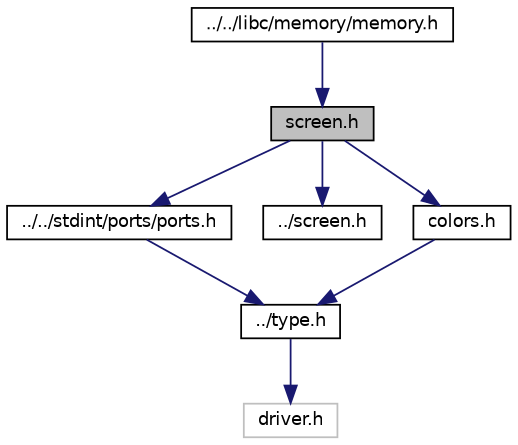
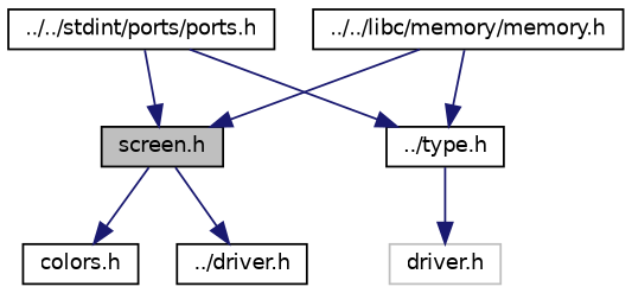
  digraph {
    node [color=black fillcolor=white fontname=Helvetica fontsize=10 shape=record style=filled]
    edge [color=midnightblue fontname=Helvetica fontsize=10 labelfontname=Helvetica labelfontsize=10 style=solid]
    n1 [fillcolor=grey75 fontcolor=black height=0.2 label="screen.h" width=0.4]
    n2 [height=0.2 label="../../stdint/ports/ports.h" width=0.4]
-   n3 [height=0.2 label="../screen.h" width=0.4]
+   n3 [height=0.2 label="../driver.h" width=0.4]
    n4 [height=0.2 label="colors.h" width=0.4]
    n5 [height=0.2 label="../type.h" width=0.4]
    n6 [height=0.2 label="../../libc/memory/memory.h" width=0.4]
    n7 [color=grey75 height=0.2 label="driver.h" width=0.4]
-   n1 -> n2
+   n2 -> n1
    n1 -> n3
    n1 -> n4
    n2 -> n5
    n5 -> n7
    n6 -> n1
-   n4 -> n5
+   n6 -> n5
  }
